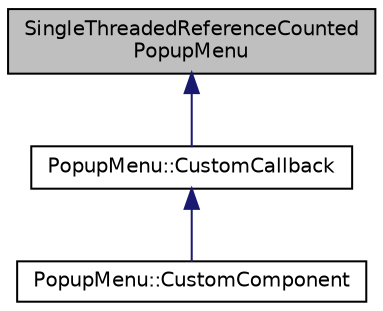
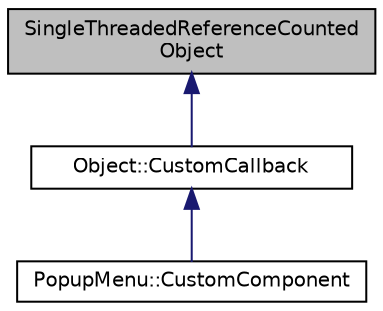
  digraph {
    node [color=black fontname=Helvetica fontsize=10 shape=record]
    edge [color=midnightblue dir=back fontname=Helvetica fontsize=10 labelfontname=Helvetica labelfontsize=10 style=solid]
-   n1 [fillcolor=grey75 fontcolor=black height=0.2 label="SingleThreadedReferenceCounted\lPopupMenu" style=filled width=0.4]
-   n2 [height=0.2 label="PopupMenu::CustomCallback" width=0.4]
+   n1 [fillcolor=grey75 fontcolor=black height=0.2 label="SingleThreadedReferenceCounted\lObject" style=filled width=0.4]
+   n2 [height=0.2 label="Object::CustomCallback" width=0.4]
    n3 [height=0.2 label="PopupMenu::CustomComponent" width=0.4]
    n1 -> n2
    n2 -> n3
  }
